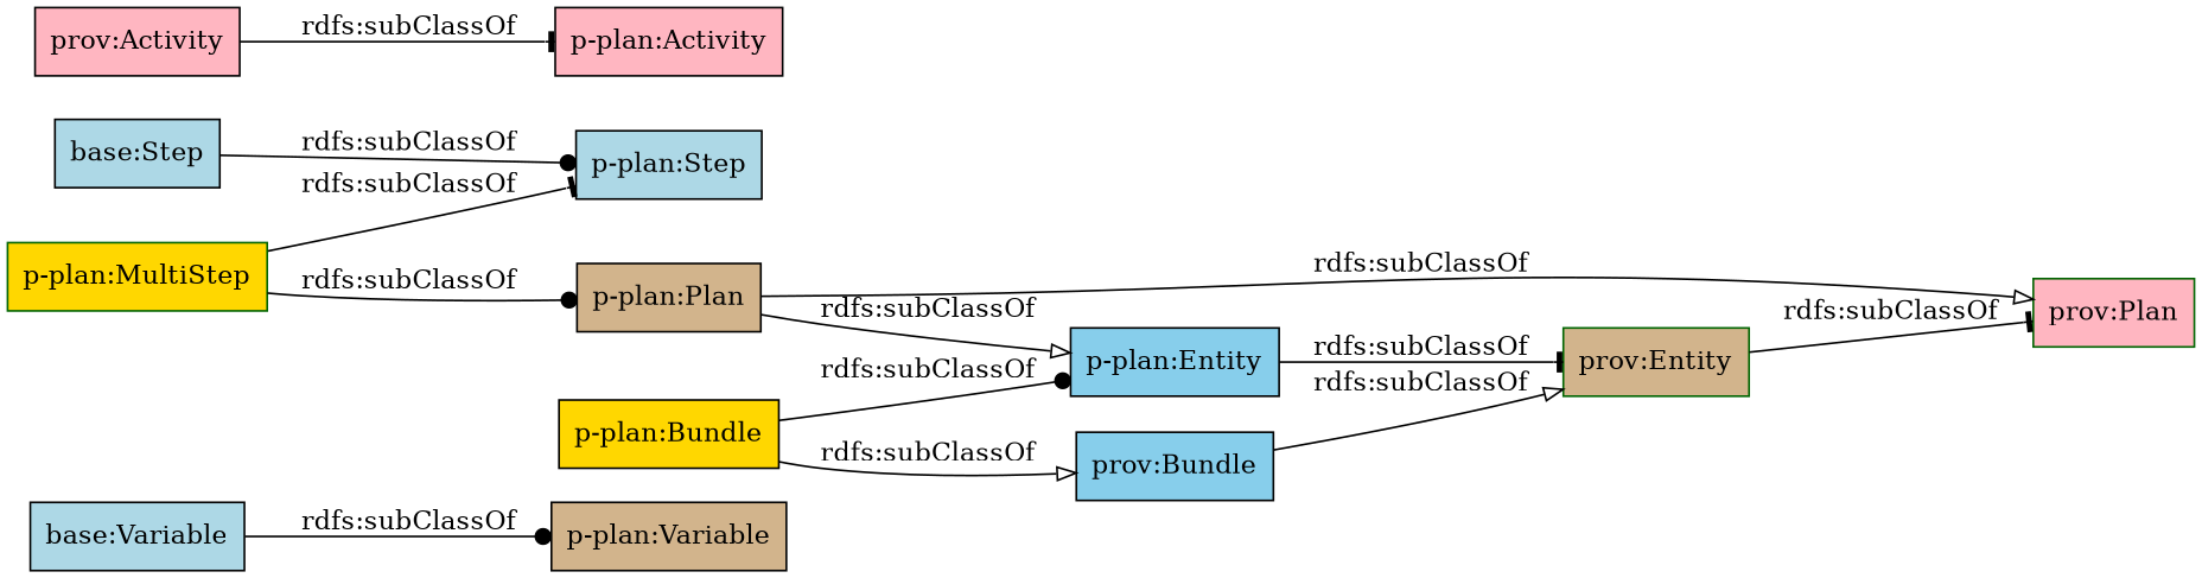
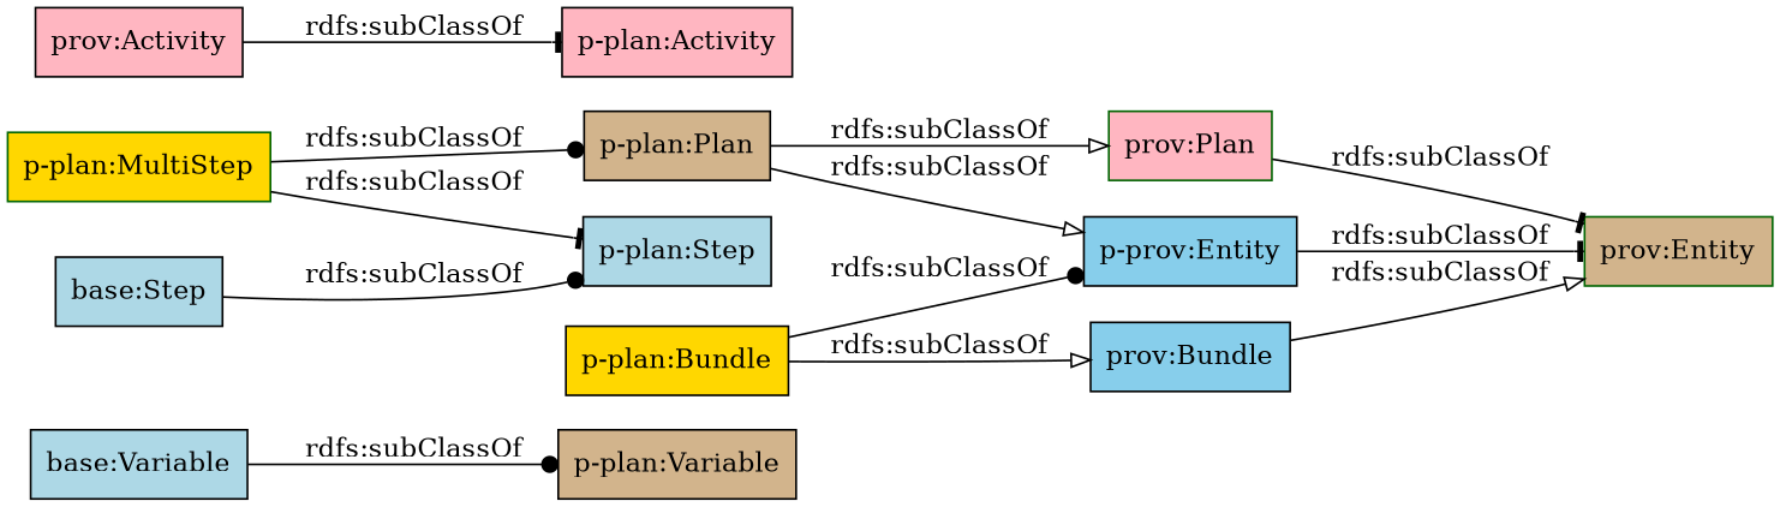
  digraph {
    rankdir=LR
    node [color=black fillcolor=tan shape=rectangle style=filled]
    edge [arrowhead=dot]
    "p-plan:Variable"
    "base:Variable" [fillcolor=lightblue]
    "base:Step" [fillcolor=lightblue]
    "p-plan:Step" [fillcolor=lightblue]
    "p-plan:MultiStep" [color=darkgreen fillcolor=gold]
    "p-plan:Plan"
-   "p-plan:Entity" [fillcolor=skyblue]
+   "p-plan:Entity" [fillcolor=skyblue label="p-prov:Entity"]
    "prov:Plan" [color=darkgreen fillcolor=lightpink]
    "p-plan:Activity" [fillcolor=lightpink]
    "prov:Activity" [fillcolor=lightpink]
    "prov:Entity" [color=darkgreen]
    "p-plan:Bundle" [fillcolor=gold]
    "prov:Bundle" [fillcolor=skyblue]
    "base:Variable" -> "p-plan:Variable" [label="rdfs:subClassOf"]
    "base:Step" -> "p-plan:Step" [label="rdfs:subClassOf"]
    "p-plan:MultiStep" -> "p-plan:Step" [arrowhead=tee label="rdfs:subClassOf"]
    "p-plan:MultiStep" -> "p-plan:Plan" [label="rdfs:subClassOf"]
    "p-plan:Plan" -> "p-plan:Entity" [arrowhead=onormal label="rdfs:subClassOf"]
    "p-plan:Plan" -> "prov:Plan" [arrowhead=onormal label="rdfs:subClassOf"]
    "p-plan:Entity" -> "prov:Entity" [arrowhead=tee label="rdfs:subClassOf"]
-   "prov:Entity" -> "prov:Plan" [arrowhead=tee label="rdfs:subClassOf"]
+   "prov:Plan" -> "prov:Entity" [arrowhead=tee label="rdfs:subClassOf"]
    "prov:Activity" -> "p-plan:Activity" [arrowhead=tee label="rdfs:subClassOf"]
    "p-plan:Bundle" -> "p-plan:Entity" [label="rdfs:subClassOf"]
    "p-plan:Bundle" -> "prov:Bundle" [arrowhead=onormal label="rdfs:subClassOf"]
    "prov:Bundle" -> "prov:Entity" [arrowhead=onormal label="rdfs:subClassOf"]
  }
